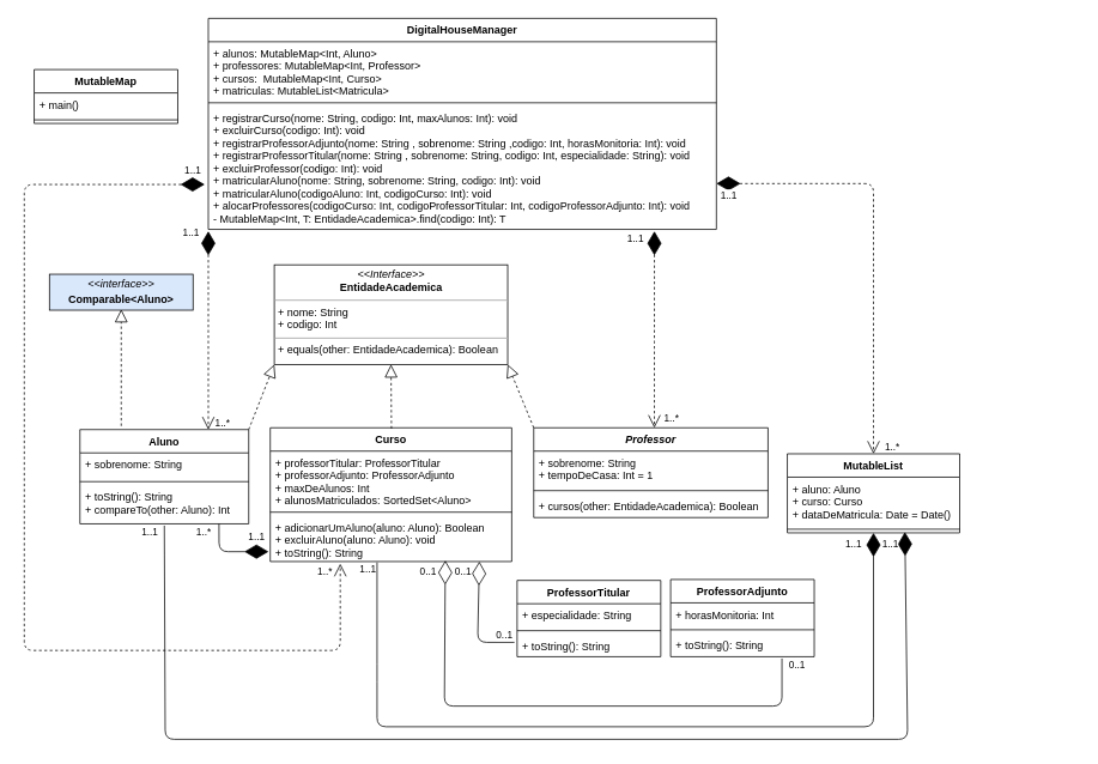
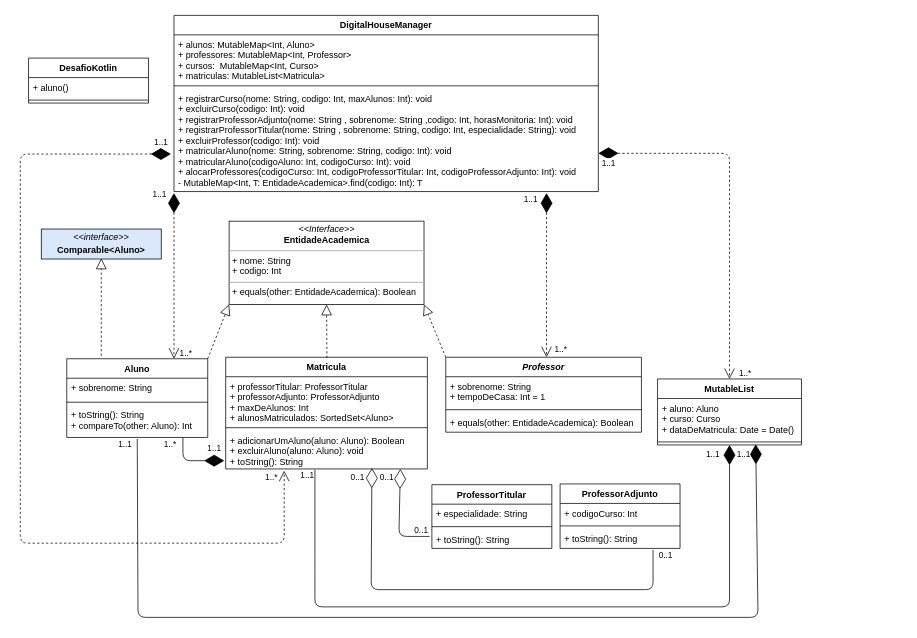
  <mxCell id="0" />
  <mxCell id="1" parent="0" />
  <mxCell id="2" value="DigitalHouseManager" style="swimlane;fontStyle=1;align=center;verticalAlign=top;childLayout=stackLayout;horizontal=1;startSize=26;horizontalStack=0;resizeParent=1;resizeParentMax=0;resizeLast=0;collapsible=1;marginBottom=0;" parent="1" vertex="1"><mxGeometry x="225" y="20" width="566" height="235" as="geometry" /></mxCell>
  <mxCell id="3" value="+ alunos: MutableMap&lt;Int, Aluno&gt;&#10;+ professores: MutableMap&lt;Int, Professor&gt;&#10;+ cursos:  MutableMap&lt;Int, Curso&gt;&#10;+ matriculas: MutableList&lt;Matricula&gt;&#10;" style="text;strokeColor=none;fillColor=none;align=left;verticalAlign=top;spacingLeft=4;spacingRight=4;overflow=hidden;rotatable=0;points=[[0,0.5],[1,0.5]];portConstraint=eastwest;" parent="2" vertex="1"><mxGeometry y="26" width="566" height="64" as="geometry" /></mxCell>
  <mxCell id="4" value="" style="line;strokeWidth=1;fillColor=none;align=left;verticalAlign=middle;spacingTop=-1;spacingLeft=3;spacingRight=3;rotatable=0;labelPosition=right;points=[];portConstraint=eastwest;" parent="2" vertex="1"><mxGeometry y="90" width="566" height="8" as="geometry" /></mxCell>
  <mxCell id="5" value="+ registrarCurso(nome: String, codigo: Int, maxAlunos: Int): void&#10;+ excluirCurso(codigo: Int): void&#10;+ registrarProfessorAdjunto(nome: String , sobrenome: String ,codigo: Int, horasMonitoria: Int): void&#10;+ registrarProfessorTitular(nome: String , sobrenome: String, codigo: Int, especialidade: String): void&#10;+ excluirProfessor(codigo: Int): void&#10;+ matricularAluno(nome: String, sobrenome: String, codigo: Int): void&#10;+ matricularAluno(codigoAluno: Int, codigoCurso: Int): void&#10;+ alocarProfessores(codigoCurso: Int, codigoProfessorTitular: Int, codigoProfessorAdjunto: Int): void&#10;- MutableMap&lt;Int, T: EntidadeAcademica&gt;.find(codigo: Int): T&#10;&#10;" style="text;strokeColor=none;fillColor=none;align=left;verticalAlign=top;spacingLeft=4;spacingRight=4;overflow=hidden;rotatable=0;points=[[0,0.5],[1,0.5]];portConstraint=eastwest;" parent="2" vertex="1"><mxGeometry y="98" width="566" height="137" as="geometry" /></mxCell>
- <mxCell id="6" value="Curso" style="swimlane;fontStyle=1;align=center;verticalAlign=top;childLayout=stackLayout;horizontal=1;startSize=26;horizontalStack=0;resizeParent=1;resizeParentMax=0;resizeLast=0;collapsible=1;marginBottom=0;" parent="1" vertex="1"><mxGeometry x="294" y="476" width="269" height="149" as="geometry" /></mxCell>
+ <mxCell id="6" value="Matricula" style="swimlane;fontStyle=1;align=center;verticalAlign=top;childLayout=stackLayout;horizontal=1;startSize=26;horizontalStack=0;resizeParent=1;resizeParentMax=0;resizeLast=0;collapsible=1;marginBottom=0;" parent="1" vertex="1"><mxGeometry x="294" y="476" width="269" height="149" as="geometry" /></mxCell>
  <mxCell id="7" value="+ professorTitular: ProfessorTitular&#10;+ professorAdjunto: ProfessorAdjunto&#10;+ maxDeAlunos: Int&#10;+ alunosMatriculados: SortedSet&lt;Aluno&gt;" style="text;strokeColor=none;fillColor=none;align=left;verticalAlign=top;spacingLeft=4;spacingRight=4;overflow=hidden;rotatable=0;points=[[0,0.5],[1,0.5]];portConstraint=eastwest;" parent="6" vertex="1"><mxGeometry y="26" width="269" height="64" as="geometry" /></mxCell>
  <mxCell id="8" value="" style="line;strokeWidth=1;fillColor=none;align=left;verticalAlign=middle;spacingTop=-1;spacingLeft=3;spacingRight=3;rotatable=0;labelPosition=right;points=[];portConstraint=eastwest;" parent="6" vertex="1"><mxGeometry y="90" width="269" height="8" as="geometry" /></mxCell>
  <mxCell id="9" value="+ adicionarUmAluno(aluno: Aluno): Boolean&#10;+ excluirAluno(aluno: Aluno): void&#10;+ toString(): String" style="text;strokeColor=none;fillColor=none;align=left;verticalAlign=top;spacingLeft=4;spacingRight=4;overflow=hidden;rotatable=0;points=[[0,0.5],[1,0.5]];portConstraint=eastwest;" parent="6" vertex="1"><mxGeometry y="98" width="269" height="51" as="geometry" /></mxCell>
  <mxCell id="10" value="" style="endArrow=diamondThin;endFill=1;endSize=24;html=1;exitX=0.824;exitY=1;exitDx=0;exitDy=0;exitPerimeter=0;entryX=-0.007;entryY=0.784;entryDx=0;entryDy=0;entryPerimeter=0;" parent="1" source="41" edge="1" target="9"><mxGeometry width="160" relative="1" as="geometry"><mxPoint x="214" y="666" as="sourcePoint" /><mxPoint x="294" y="600" as="targetPoint" /><Array as="points"><mxPoint x="237" y="614" /></Array></mxGeometry></mxCell>
  <mxCell id="11" value="" style="endArrow=diamondThin;endFill=0;endSize=24;html=1;entryX=0.866;entryY=1;entryDx=0;entryDy=0;entryPerimeter=0;" parent="1" target="9" edge="1"><mxGeometry width="160" relative="1" as="geometry"><mxPoint x="566" y="715" as="sourcePoint" /><mxPoint x="516" y="636" as="targetPoint" /><Array as="points"><mxPoint x="525" y="715" /></Array></mxGeometry></mxCell>
  <mxCell id="12" value="" style="endArrow=diamondThin;endFill=0;endSize=24;html=1;entryX=0.725;entryY=0.977;entryDx=0;entryDy=0;entryPerimeter=0;" parent="1" target="9" edge="1"><mxGeometry width="160" relative="1" as="geometry"><mxPoint x="864" y="733" as="sourcePoint" /><mxPoint x="464" y="675.998" as="targetPoint" /><Array as="points"><mxPoint x="864" y="786" /><mxPoint x="488" y="786" /></Array></mxGeometry></mxCell>
  <mxCell id="13" value="" style="endArrow=open;html=1;endSize=12;startArrow=diamondThin;startSize=24;startFill=1;edgeStyle=orthogonalEdgeStyle;align=left;verticalAlign=bottom;dashed=1;exitX=0.878;exitY=1.015;exitDx=0;exitDy=0;exitPerimeter=0;" parent="1" source="5" target="51" edge="1"><mxGeometry x="-1" y="3" relative="1" as="geometry"><mxPoint x="774" y="259" as="sourcePoint" /><mxPoint x="664" y="436" as="targetPoint" /><Array as="points"><mxPoint x="722" y="379" /><mxPoint x="722" y="379" /></Array></mxGeometry></mxCell>
  <mxCell id="14" value="" style="endArrow=open;html=1;endSize=12;startArrow=diamondThin;startSize=24;startFill=1;edgeStyle=orthogonalEdgeStyle;align=left;verticalAlign=bottom;dashed=1;entryX=0.5;entryY=0;entryDx=0;entryDy=0;" parent="1" source="5" target="48" edge="1"><mxGeometry x="-1" y="3" relative="1" as="geometry"><mxPoint x="809" y="204" as="sourcePoint" /><mxPoint x="1034" y="476" as="targetPoint" /><Array as="points"><mxPoint x="966" y="204" /></Array></mxGeometry></mxCell>
  <mxCell id="15" value="" style="endArrow=open;html=1;endSize=12;startArrow=diamondThin;startSize=24;startFill=1;edgeStyle=orthogonalEdgeStyle;align=left;verticalAlign=bottom;dashed=1;exitX=0;exitY=1.015;exitDx=0;exitDy=0;exitPerimeter=0;" parent="1" source="5" target="38" edge="1"><mxGeometry x="-0.13" y="-130" relative="1" as="geometry"><mxPoint x="214" y="456" as="sourcePoint" /><mxPoint x="235" y="705" as="targetPoint" /><Array as="points"><mxPoint x="248" y="536" /><mxPoint x="235" y="536" /></Array><mxPoint x="119" y="-130" as="offset" /></mxGeometry></mxCell>
  <mxCell id="16" value="&lt;p style=&quot;margin: 0px ; margin-top: 4px ; text-align: center&quot;&gt;&lt;i&gt;&amp;lt;&amp;lt;interface&amp;gt;&amp;gt;&lt;/i&gt;&lt;/p&gt;&lt;p style=&quot;margin: 0px ; margin-top: 4px ; text-align: center&quot;&gt;&lt;b&gt;Comparable&amp;lt;Aluno&amp;gt;&lt;/b&gt;&lt;/p&gt;" style="verticalAlign=top;align=left;overflow=fill;fontSize=12;fontFamily=Helvetica;html=1;fillColor=#dae8fc;" parent="1" vertex="1"><mxGeometry x="48" y="305" width="160" height="40" as="geometry" /></mxCell>
  <mxCell id="17" value="" style="endArrow=block;dashed=1;endFill=0;endSize=12;html=1;" parent="1" edge="1"><mxGeometry width="160" relative="1" as="geometry"><mxPoint x="128" y="474" as="sourcePoint" /><mxPoint x="128" y="344" as="targetPoint" /></mxGeometry></mxCell>
  <mxCell id="18" value="1..*" style="edgeLabel;resizable=0;html=1;align=left;verticalAlign=top;" parent="1" connectable="0" vertex="1"><mxGeometry x="223" y="462" as="geometry"><mxPoint x="8" y="-4" as="offset" /></mxGeometry></mxCell>
  <mxCell id="19" value="1..1" style="edgeLabel;resizable=0;html=1;align=left;verticalAlign=top;" parent="1" connectable="0" vertex="1"><mxGeometry x="197" y="176" width="220" as="geometry" /></mxCell>
  <mxCell id="20" value="0..1" style="edgeLabel;resizable=0;html=1;align=left;verticalAlign=top;" parent="1" connectable="0" vertex="1"><mxGeometry x="870" y="727" as="geometry" /></mxCell>
  <mxCell id="21" value="0..1" style="edgeLabel;resizable=0;html=1;align=left;verticalAlign=top;" parent="1" connectable="0" vertex="1"><mxGeometry x="498" y="623" as="geometry" /></mxCell>
  <mxCell id="22" value="0..1" style="edgeLabel;resizable=0;html=1;align=left;verticalAlign=top;" parent="1" connectable="0" vertex="1"><mxGeometry x="459" y="623" as="geometry" /></mxCell>
  <mxCell id="23" value="1..*" style="edgeLabel;resizable=0;html=1;align=left;verticalAlign=top;" parent="1" connectable="0" vertex="1"><mxGeometry x="969" y="489" as="geometry"><mxPoint x="8" y="-4" as="offset" /></mxGeometry></mxCell>
  <mxCell id="24" value="" style="endArrow=none;endFill=0;endSize=6;html=1;exitX=0.682;exitY=0.875;exitDx=0;exitDy=0;exitPerimeter=0;startArrow=diamondThin;startFill=1;startSize=24;entryX=0.5;entryY=1.047;entryDx=0;entryDy=0;entryPerimeter=0;" parent="1" source="50" target="41" edge="1"><mxGeometry width="160" relative="1" as="geometry"><mxPoint x="1004" y="596" as="sourcePoint" /><mxPoint x="177" y="605" as="targetPoint" /><Array as="points"><mxPoint x="1004" y="823" /><mxPoint x="177" y="823" /></Array></mxGeometry></mxCell>
  <mxCell id="25" value="" style="endArrow=none;endFill=0;endSize=6;html=1;exitX=0.5;exitY=1;exitDx=0;exitDy=0;startArrow=diamondThin;startFill=1;startSize=24;" parent="1" source="48" edge="1"><mxGeometry width="160" relative="1" as="geometry"><mxPoint x="1054" y="596" as="sourcePoint" /><mxPoint x="413" y="626" as="targetPoint" /><Array as="points"><mxPoint x="966" y="809" /><mxPoint x="413" y="809" /><mxPoint x="413" y="749" /></Array></mxGeometry></mxCell>
  <mxCell id="26" value="1..1" style="edgeLabel;resizable=0;html=1;align=left;verticalAlign=top;" parent="1" connectable="0" vertex="1"><mxGeometry x="195" y="246" width="220" as="geometry" /></mxCell>
  <mxCell id="27" value="1..1" style="edgeLabel;resizable=0;html=1;align=left;verticalAlign=top;" parent="1" connectable="0" vertex="1"><mxGeometry x="933" y="593" width="220" as="geometry" /></mxCell>
  <mxCell id="28" value="1..1" style="edgeLabel;resizable=0;html=1;align=left;verticalAlign=top;" parent="1" connectable="0" vertex="1"><mxGeometry x="690" y="252" width="220" as="geometry" /></mxCell>
  <mxCell id="29" value="1..1" style="edgeLabel;resizable=0;html=1;align=left;verticalAlign=top;" parent="1" connectable="0" vertex="1"><mxGeometry x="268" y="585" width="220" as="geometry" /></mxCell>
  <mxCell id="30" value="1..1" style="edgeLabel;resizable=0;html=1;align=left;verticalAlign=top;" parent="1" connectable="0" vertex="1"><mxGeometry x="974" y="593" width="220" as="geometry" /></mxCell>
  <mxCell id="31" value="1..1" style="edgeLabel;resizable=0;html=1;align=left;verticalAlign=top;" parent="1" connectable="0" vertex="1"><mxGeometry x="149" y="579" width="220" as="geometry" /></mxCell>
  <mxCell id="32" value="1..*" style="edgeLabel;resizable=0;html=1;align=left;verticalAlign=top;" parent="1" connectable="0" vertex="1"><mxGeometry x="345" y="623" width="220" as="geometry" /></mxCell>
  <mxCell id="33" value="1..1" style="edgeLabel;resizable=0;html=1;align=left;verticalAlign=top;" parent="1" connectable="0" vertex="1"><mxGeometry x="794" y="204" width="220" as="geometry" /></mxCell>
  <mxCell id="34" value="1..*" style="edgeLabel;resizable=0;html=1;align=left;verticalAlign=top;" parent="1" connectable="0" vertex="1"><mxGeometry x="210" y="579" width="220" as="geometry" /></mxCell>
  <mxCell id="35" value="1..1" style="edgeLabel;resizable=0;html=1;align=left;verticalAlign=top;" parent="1" connectable="0" vertex="1"><mxGeometry x="392" y="620" width="220" as="geometry" /></mxCell>
  <mxCell id="36" value="1..*" style="edgeLabel;resizable=0;html=1;align=left;verticalAlign=top;" parent="1" connectable="0" vertex="1"><mxGeometry x="731" y="452" width="220" as="geometry" /></mxCell>
  <mxCell id="37" value="&lt;p style=&quot;margin: 0px ; margin-top: 4px ; text-align: center&quot;&gt;&lt;i&gt;&amp;lt;&amp;lt;Interface&amp;gt;&amp;gt;&lt;/i&gt;&lt;br&gt;&lt;b&gt;EntidadeAcademica&lt;/b&gt;&lt;/p&gt;&lt;hr size=&quot;1&quot;&gt;&lt;p style=&quot;margin: 0px ; margin-left: 4px&quot;&gt;+ nome: String&lt;br&gt;+ codigo: Int&lt;/p&gt;&lt;hr size=&quot;1&quot;&gt;&lt;p style=&quot;margin: 0px ; margin-left: 4px&quot;&gt;+ equals(other: EntidadeAcademica): Boolean&lt;br&gt;&lt;/p&gt;" style="verticalAlign=top;align=left;overflow=fill;fontSize=12;fontFamily=Helvetica;html=1;" parent="1" vertex="1"><mxGeometry x="298.5" y="294.5" width="260" height="111" as="geometry" /></mxCell>
  <mxCell id="38" value="Aluno" style="swimlane;fontStyle=1;align=center;verticalAlign=top;childLayout=stackLayout;horizontal=1;startSize=26;horizontalStack=0;resizeParent=1;resizeParentMax=0;resizeLast=0;collapsible=1;marginBottom=0;" parent="1" vertex="1"><mxGeometry x="82" y="478" width="188" height="105" as="geometry" /></mxCell>
  <mxCell id="39" value="+ sobrenome: String&#10;" style="text;strokeColor=none;fillColor=none;align=left;verticalAlign=top;spacingLeft=4;spacingRight=4;overflow=hidden;rotatable=0;points=[[0,0.5],[1,0.5]];portConstraint=eastwest;" parent="38" vertex="1"><mxGeometry y="26" width="188" height="28" as="geometry" /></mxCell>
  <mxCell id="40" value="" style="line;strokeWidth=1;fillColor=none;align=left;verticalAlign=middle;spacingTop=-1;spacingLeft=3;spacingRight=3;rotatable=0;labelPosition=right;points=[];portConstraint=eastwest;" parent="38" vertex="1"><mxGeometry y="54" width="188" height="8" as="geometry" /></mxCell>
  <mxCell id="41" value="+ toString(): String&#10;+ compareTo(other: Aluno): Int" style="text;strokeColor=none;fillColor=none;align=left;verticalAlign=top;spacingLeft=4;spacingRight=4;overflow=hidden;rotatable=0;points=[[0,0.5],[1,0.5]];portConstraint=eastwest;" parent="38" vertex="1"><mxGeometry y="62" width="188" height="43" as="geometry" /></mxCell>
  <mxCell id="42" value="" style="endArrow=block;dashed=1;endFill=0;endSize=12;html=1;entryX=0;entryY=1;entryDx=0;entryDy=0;exitX=1;exitY=0;exitDx=0;exitDy=0;" parent="1" source="38" target="37" edge="1"><mxGeometry width="160" relative="1" as="geometry"><mxPoint y="477" as="sourcePoint" x="174" /><mxPoint x="163" y="369" as="targetPoint" /></mxGeometry></mxCell>
  <mxCell id="43" value="" style="endArrow=block;dashed=1;endFill=0;endSize=12;html=1;entryX=0.5;entryY=1;entryDx=0;entryDy=0;" parent="1" target="37" edge="1"><mxGeometry width="160" relative="1" as="geometry"><mxPoint x="429" y="477" as="sourcePoint" /><mxPoint x="547.5" y="405.5" as="targetPoint" /></mxGeometry></mxCell>
  <mxCell id="44" value="" style="endArrow=block;dashed=1;endFill=0;endSize=12;html=1;entryX=1;entryY=1;entryDx=0;entryDy=0;exitX=0;exitY=0;exitDx=0;exitDy=0;" parent="1" source="51" target="37" edge="1"><mxGeometry width="160" relative="1" as="geometry"><mxPoint x="535.5" y="481.5" as="sourcePoint" /><mxPoint x="535" y="410" as="targetPoint" /></mxGeometry></mxCell>
- <mxCell id="45" value="MutableMap" style="swimlane;fontStyle=1;align=center;verticalAlign=top;childLayout=stackLayout;horizontal=1;startSize=26;horizontalStack=0;resizeParent=1;resizeParentMax=0;resizeLast=0;collapsible=1;marginBottom=0;" parent="1" vertex="1"><mxGeometry x="31" y="77" width="160" height="60" as="geometry" /></mxCell>
- <mxCell id="46" value="+ main()" style="text;strokeColor=none;fillColor=none;align=left;verticalAlign=top;spacingLeft=4;spacingRight=4;overflow=hidden;rotatable=0;points=[[0,0.5],[1,0.5]];portConstraint=eastwest;" parent="45" vertex="1"><mxGeometry y="26" width="160" height="26" as="geometry" /></mxCell>
+ <mxCell id="45" value="DesafioKotlin" style="swimlane;fontStyle=1;align=center;verticalAlign=top;childLayout=stackLayout;horizontal=1;startSize=26;horizontalStack=0;resizeParent=1;resizeParentMax=0;resizeLast=0;collapsible=1;marginBottom=0;" parent="1" vertex="1"><mxGeometry x="31" y="77" width="160" height="60" as="geometry" /></mxCell>
+ <mxCell id="46" value="+ aluno()" style="text;strokeColor=none;fillColor=none;align=left;verticalAlign=top;spacingLeft=4;spacingRight=4;overflow=hidden;rotatable=0;points=[[0,0.5],[1,0.5]];portConstraint=eastwest;" parent="45" vertex="1"><mxGeometry y="26" width="160" height="26" as="geometry" /></mxCell>
  <mxCell id="47" value="" style="line;strokeWidth=1;fillColor=none;align=left;verticalAlign=middle;spacingTop=-1;spacingLeft=3;spacingRight=3;rotatable=0;labelPosition=right;points=[];portConstraint=eastwest;" parent="45" vertex="1"><mxGeometry y="52" width="160" height="8" as="geometry" /></mxCell>
  <mxCell id="48" value="MutableList" style="swimlane;fontStyle=1;align=center;verticalAlign=top;childLayout=stackLayout;horizontal=1;startSize=26;horizontalStack=0;resizeParent=1;resizeParentMax=0;resizeLast=0;collapsible=1;marginBottom=0;" parent="1" vertex="1"><mxGeometry x="870" y="505" width="192" height="88" as="geometry" /></mxCell>
  <mxCell id="49" value="+ aluno: Aluno&#10;+ curso: Curso&#10;+ dataDeMatricula: Date = Date()" style="text;strokeColor=none;fillColor=none;align=left;verticalAlign=top;spacingLeft=4;spacingRight=4;overflow=hidden;rotatable=0;points=[[0,0.5],[1,0.5]];portConstraint=eastwest;" parent="48" vertex="1"><mxGeometry y="26" width="192" height="54" as="geometry" /></mxCell>
  <mxCell id="50" value="" style="line;strokeWidth=1;fillColor=none;align=left;verticalAlign=middle;spacingTop=-1;spacingLeft=3;spacingRight=3;rotatable=0;labelPosition=right;points=[];portConstraint=eastwest;" parent="48" vertex="1"><mxGeometry y="80" width="192" height="8" as="geometry" /></mxCell>
  <mxCell id="51" value="Professor" style="swimlane;fontStyle=3;align=center;verticalAlign=top;childLayout=stackLayout;horizontal=1;startSize=26;horizontalStack=0;resizeParent=1;resizeParentMax=0;resizeLast=0;collapsible=1;marginBottom=0;" parent="1" vertex="1"><mxGeometry x="587.5" y="476" width="261" height="100" as="geometry" /></mxCell>
  <mxCell id="52" value="+ sobrenome: String&#10;+ tempoDeCasa: Int = 1" style="text;strokeColor=none;fillColor=none;align=left;verticalAlign=top;spacingLeft=4;spacingRight=4;overflow=hidden;rotatable=0;points=[[0,0.5],[1,0.5]];portConstraint=eastwest;" parent="51" vertex="1"><mxGeometry y="26" width="261" height="40" as="geometry" /></mxCell>
  <mxCell id="53" value="" style="line;strokeWidth=1;fillColor=none;align=left;verticalAlign=middle;spacingTop=-1;spacingLeft=3;spacingRight=3;rotatable=0;labelPosition=right;points=[];portConstraint=eastwest;" parent="51" vertex="1"><mxGeometry y="66" width="261" height="8" as="geometry" /></mxCell>
- <mxCell id="54" value="+ cursos(other: EntidadeAcademica): Boolean" style="text;strokeColor=none;fillColor=none;align=left;verticalAlign=top;spacingLeft=4;spacingRight=4;overflow=hidden;rotatable=0;points=[[0,0.5],[1,0.5]];portConstraint=eastwest;" parent="51" vertex="1"><mxGeometry y="74" width="261" height="26" as="geometry" /></mxCell>
+ <mxCell id="54" value="+ equals(other: EntidadeAcademica): Boolean" style="text;strokeColor=none;fillColor=none;align=left;verticalAlign=top;spacingLeft=4;spacingRight=4;overflow=hidden;rotatable=0;points=[[0,0.5],[1,0.5]];portConstraint=eastwest;" parent="51" vertex="1"><mxGeometry y="74" width="261" height="26" as="geometry" /></mxCell>
  <mxCell id="55" value="ProfessorTitular" style="swimlane;fontStyle=1;align=center;verticalAlign=top;childLayout=stackLayout;horizontal=1;startSize=26;horizontalStack=0;resizeParent=1;resizeParentMax=0;resizeLast=0;collapsible=1;marginBottom=0;" parent="1" vertex="1"><mxGeometry x="569" y="646" width="160" height="85" as="geometry" /></mxCell>
  <mxCell id="56" value="+ especialidade: String" style="text;strokeColor=none;fillColor=none;align=left;verticalAlign=top;spacingLeft=4;spacingRight=4;overflow=hidden;rotatable=0;points=[[0,0.5],[1,0.5]];portConstraint=eastwest;" parent="55" vertex="1"><mxGeometry y="26" width="160" height="26" as="geometry" /></mxCell>
  <mxCell id="57" value="" style="line;strokeWidth=1;fillColor=none;align=left;verticalAlign=middle;spacingTop=-1;spacingLeft=3;spacingRight=3;rotatable=0;labelPosition=right;points=[];portConstraint=eastwest;" parent="55" vertex="1"><mxGeometry y="52" width="160" height="8" as="geometry" /></mxCell>
  <mxCell id="58" value="+ toString(): String" style="text;strokeColor=none;fillColor=none;align=left;verticalAlign=top;spacingLeft=4;spacingRight=4;overflow=hidden;rotatable=0;points=[[0,0.5],[1,0.5]];portConstraint=eastwest;" parent="55" vertex="1"><mxGeometry y="60" width="160" height="25" as="geometry" /></mxCell>
  <mxCell id="59" value="ProfessorAdjunto" style="swimlane;fontStyle=1;align=center;verticalAlign=top;childLayout=stackLayout;horizontal=1;startSize=26;horizontalStack=0;resizeParent=1;resizeParentMax=0;resizeLast=0;collapsible=1;marginBottom=0;" parent="1" vertex="1"><mxGeometry x="740" y="645" width="160" height="86" as="geometry" /></mxCell>
- <mxCell id="60" value="+ horasMonitoria: Int" style="text;strokeColor=none;fillColor=none;align=left;verticalAlign=top;spacingLeft=4;spacingRight=4;overflow=hidden;rotatable=0;points=[[0,0.5],[1,0.5]];portConstraint=eastwest;" parent="59" vertex="1"><mxGeometry y="26" width="160" height="26" as="geometry" /></mxCell>
+ <mxCell id="60" value="+ codigoCurso: Int" style="text;strokeColor=none;fillColor=none;align=left;verticalAlign=top;spacingLeft=4;spacingRight=4;overflow=hidden;rotatable=0;points=[[0,0.5],[1,0.5]];portConstraint=eastwest;" parent="59" vertex="1"><mxGeometry y="26" width="160" height="26" as="geometry" /></mxCell>
  <mxCell id="61" value="" style="line;strokeWidth=1;fillColor=none;align=left;verticalAlign=middle;spacingTop=-1;spacingLeft=3;spacingRight=3;rotatable=0;labelPosition=right;points=[];portConstraint=eastwest;" parent="59" vertex="1"><mxGeometry y="52" width="160" height="8" as="geometry" /></mxCell>
  <mxCell id="62" value="+ toString(): String" style="text;strokeColor=none;fillColor=none;align=left;verticalAlign=top;spacingLeft=4;spacingRight=4;overflow=hidden;rotatable=0;points=[[0,0.5],[1,0.5]];portConstraint=eastwest;" parent="59" vertex="1"><mxGeometry y="60" width="160" height="26" as="geometry" /></mxCell>
  <mxCell id="63" value="" style="endArrow=open;html=1;endSize=12;startArrow=diamondThin;startSize=24;startFill=1;edgeStyle=orthogonalEdgeStyle;align=left;verticalAlign=bottom;entryX=0.29;entryY=1.047;entryDx=0;entryDy=0;entryPerimeter=0;dashed=1;" parent="1" target="9" edge="1"><mxGeometry x="-0.257" y="66" relative="1" as="geometry"><mxPoint x="221" y="205" as="sourcePoint" /><mxPoint x="376" y="759" as="targetPoint" /><Array as="points"><mxPoint x="20" y="205" /><mxPoint x="20" y="724" /><mxPoint x="372" y="724" /></Array><mxPoint x="-61" y="42" as="offset" /></mxGeometry></mxCell>
  <mxCell id="64" value="0..1" style="edgeLabel;resizable=0;html=1;align=left;verticalAlign=top;" parent="1" connectable="0" vertex="1"><mxGeometry x="544" y="694" as="geometry" /></mxCell>
